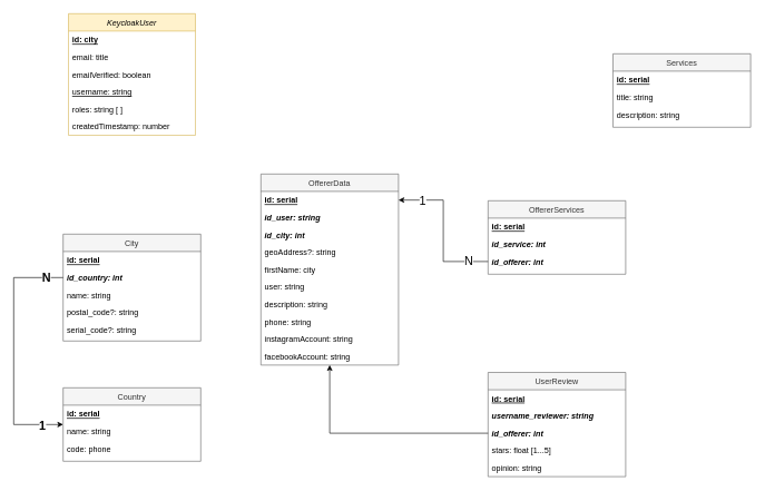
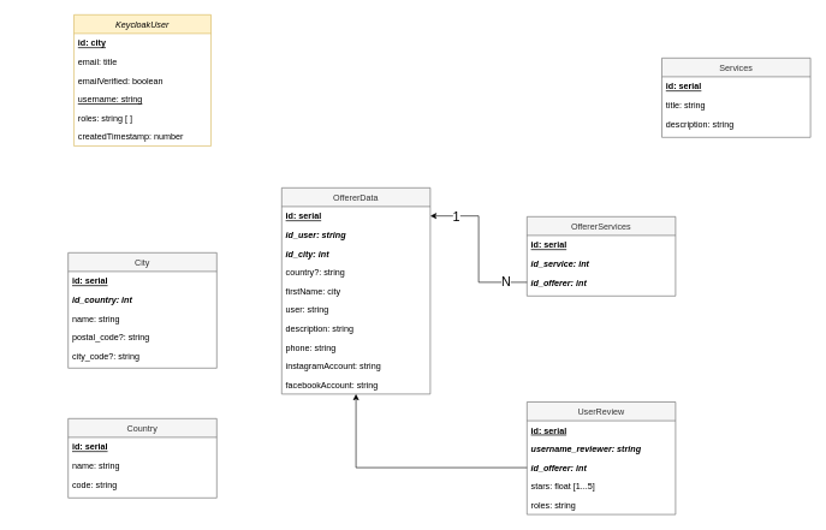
  <mxCell id="0" />
  <mxCell id="1" parent="0" />
  <mxCell id="2" value="KeycloakUser" style="swimlane;fontStyle=2;align=center;verticalAlign=top;childLayout=stackLayout;horizontal=1;startSize=26;horizontalStack=0;resizeParent=1;resizeLast=0;collapsible=1;marginBottom=0;rounded=0;shadow=0;strokeWidth=1;fillColor=#fff2cc;strokeColor=#d6b656;" parent="1" vertex="1"><mxGeometry x="102" y="20" width="190" height="182" as="geometry"><mxRectangle x="230" y="140" width="160" height="26" as="alternateBounds" /></mxGeometry></mxCell>
  <mxCell id="3" value="id: city" style="text;align=left;verticalAlign=top;spacingLeft=4;spacingRight=4;overflow=hidden;rotatable=0;points=[[0,0.5],[1,0.5]];portConstraint=eastwest;fontStyle=5" parent="2" vertex="1"><mxGeometry y="26" width="190" height="26" as="geometry" /></mxCell>
  <mxCell id="4" value="email: title" style="text;align=left;verticalAlign=top;spacingLeft=4;spacingRight=4;overflow=hidden;rotatable=0;points=[[0,0.5],[1,0.5]];portConstraint=eastwest;rounded=0;shadow=0;html=0;" parent="2" vertex="1"><mxGeometry y="52" width="190" height="26" as="geometry" /></mxCell>
  <mxCell id="5" value="emailVerified: boolean" style="text;align=left;verticalAlign=top;spacingLeft=4;spacingRight=4;overflow=hidden;rotatable=0;points=[[0,0.5],[1,0.5]];portConstraint=eastwest;rounded=0;shadow=0;html=0;" parent="2" vertex="1"><mxGeometry y="78" width="190" height="26" as="geometry" /></mxCell>
  <mxCell id="6" value="username: string" style="text;align=left;verticalAlign=top;spacingLeft=4;spacingRight=4;overflow=hidden;rotatable=0;points=[[0,0.5],[1,0.5]];portConstraint=eastwest;rounded=0;shadow=0;html=0;fontStyle=4" parent="2" vertex="1"><mxGeometry y="104" width="190" height="26" as="geometry" /></mxCell>
  <mxCell id="7" value="roles: string [ ]" style="text;align=left;verticalAlign=top;spacingLeft=4;spacingRight=4;overflow=hidden;rotatable=0;points=[[0,0.5],[1,0.5]];portConstraint=eastwest;rounded=0;shadow=0;html=0;" parent="2" vertex="1"><mxGeometry y="130" width="190" height="26" as="geometry" /></mxCell>
  <mxCell id="8" value="createdTimestamp: number" style="text;align=left;verticalAlign=top;spacingLeft=4;spacingRight=4;overflow=hidden;rotatable=0;points=[[0,0.5],[1,0.5]];portConstraint=eastwest;rounded=0;shadow=0;html=0;" parent="2" vertex="1"><mxGeometry y="156" width="190" height="26" as="geometry" /></mxCell>
  <mxCell id="9" value="Services" style="swimlane;fontStyle=0;align=center;verticalAlign=top;childLayout=stackLayout;horizontal=1;startSize=26;horizontalStack=0;resizeParent=1;resizeLast=0;collapsible=1;marginBottom=0;rounded=0;shadow=0;strokeWidth=1;fillColor=#f5f5f5;fontColor=#333333;strokeColor=#666666;" parent="1" vertex="1"><mxGeometry x="917" y="80" width="206" height="110" as="geometry"><mxRectangle x="130" y="380" width="160" height="26" as="alternateBounds" /></mxGeometry></mxCell>
  <mxCell id="10" value="id: serial" style="text;align=left;verticalAlign=top;spacingLeft=4;spacingRight=4;overflow=hidden;rotatable=0;points=[[0,0.5],[1,0.5]];portConstraint=eastwest;fontStyle=5" parent="9" vertex="1"><mxGeometry y="26" width="206" height="26" as="geometry" /></mxCell>
  <mxCell id="11" value="title: string" style="text;align=left;verticalAlign=top;spacingLeft=4;spacingRight=4;overflow=hidden;rotatable=0;points=[[0,0.5],[1,0.5]];portConstraint=eastwest;fontStyle=0" parent="9" vertex="1"><mxGeometry y="52" width="206" height="26" as="geometry" /></mxCell>
  <mxCell id="12" value="description: string" style="text;align=left;verticalAlign=top;spacingLeft=4;spacingRight=4;overflow=hidden;rotatable=0;points=[[0,0.5],[1,0.5]];portConstraint=eastwest;fontStyle=0" vertex="1" parent="9"><mxGeometry y="78" width="206" height="26" as="geometry" /></mxCell>
  <mxCell id="13" value="OffererData" style="swimlane;fontStyle=0;align=center;verticalAlign=top;childLayout=stackLayout;horizontal=1;startSize=26;horizontalStack=0;resizeParent=1;resizeLast=0;collapsible=1;marginBottom=0;rounded=0;shadow=0;strokeWidth=1;fillColor=#f5f5f5;fontColor=#333333;strokeColor=#666666;" vertex="1" parent="1"><mxGeometry x="390" y="260" width="206" height="286" as="geometry"><mxRectangle x="130" y="380" width="160" height="26" as="alternateBounds" /></mxGeometry></mxCell>
  <mxCell id="14" value="id: serial" style="text;align=left;verticalAlign=top;spacingLeft=4;spacingRight=4;overflow=hidden;rotatable=0;points=[[0,0.5],[1,0.5]];portConstraint=eastwest;fontStyle=5" vertex="1" parent="13"><mxGeometry y="26" width="206" height="26" as="geometry" /></mxCell>
  <mxCell id="15" value="id_user: string" style="text;align=left;verticalAlign=top;spacingLeft=4;spacingRight=4;overflow=hidden;rotatable=0;points=[[0,0.5],[1,0.5]];portConstraint=eastwest;fontStyle=3" vertex="1" parent="13"><mxGeometry y="52" width="206" height="26" as="geometry" /></mxCell>
  <mxCell id="16" value="id_city: int" style="text;align=left;verticalAlign=top;spacingLeft=4;spacingRight=4;overflow=hidden;rotatable=0;points=[[0,0.5],[1,0.5]];portConstraint=eastwest;fontStyle=3" vertex="1" parent="13"><mxGeometry y="78" width="206" height="26" as="geometry" /></mxCell>
- <mxCell id="17" value="geoAddress?: string" style="text;align=left;verticalAlign=top;spacingLeft=4;spacingRight=4;overflow=hidden;rotatable=0;points=[[0,0.5],[1,0.5]];portConstraint=eastwest;rounded=0;shadow=0;html=0;" vertex="1" parent="13"><mxGeometry y="104" width="206" height="26" as="geometry" /></mxCell>
+ <mxCell id="17" value="country?: string" style="text;align=left;verticalAlign=top;spacingLeft=4;spacingRight=4;overflow=hidden;rotatable=0;points=[[0,0.5],[1,0.5]];portConstraint=eastwest;rounded=0;shadow=0;html=0;" vertex="1" parent="13"><mxGeometry y="104" width="206" height="26" as="geometry" /></mxCell>
  <mxCell id="18" value="firstName: city" style="text;align=left;verticalAlign=top;spacingLeft=4;spacingRight=4;overflow=hidden;rotatable=0;points=[[0,0.5],[1,0.5]];portConstraint=eastwest;rounded=0;shadow=0;html=0;" vertex="1" parent="13"><mxGeometry y="130" width="206" height="26" as="geometry" /></mxCell>
  <mxCell id="19" value="user: string" style="text;align=left;verticalAlign=top;spacingLeft=4;spacingRight=4;overflow=hidden;rotatable=0;points=[[0,0.5],[1,0.5]];portConstraint=eastwest;rounded=0;shadow=0;html=0;" vertex="1" parent="13"><mxGeometry y="156" width="206" height="26" as="geometry" /></mxCell>
  <mxCell id="20" value="description: string" style="text;align=left;verticalAlign=top;spacingLeft=4;spacingRight=4;overflow=hidden;rotatable=0;points=[[0,0.5],[1,0.5]];portConstraint=eastwest;fontStyle=0" vertex="1" parent="13"><mxGeometry y="182" width="206" height="26" as="geometry" /></mxCell>
  <mxCell id="21" value="phone: string" style="text;align=left;verticalAlign=top;spacingLeft=4;spacingRight=4;overflow=hidden;rotatable=0;points=[[0,0.5],[1,0.5]];portConstraint=eastwest;fontStyle=0" vertex="1" parent="13"><mxGeometry y="208" width="206" height="26" as="geometry" /></mxCell>
  <mxCell id="22" value="instagramAccount: string" style="text;align=left;verticalAlign=top;spacingLeft=4;spacingRight=4;overflow=hidden;rotatable=0;points=[[0,0.5],[1,0.5]];portConstraint=eastwest;fontStyle=0" vertex="1" parent="13"><mxGeometry y="234" width="206" height="26" as="geometry" /></mxCell>
  <mxCell id="23" value="facebookAccount: string" style="text;align=left;verticalAlign=top;spacingLeft=4;spacingRight=4;overflow=hidden;rotatable=0;points=[[0,0.5],[1,0.5]];portConstraint=eastwest;fontStyle=0" vertex="1" parent="13"><mxGeometry y="260" width="206" height="26" as="geometry" /></mxCell>
  <mxCell id="24" value="City" style="swimlane;fontStyle=0;align=center;verticalAlign=top;childLayout=stackLayout;horizontal=1;startSize=26;horizontalStack=0;resizeParent=1;resizeLast=0;collapsible=1;marginBottom=0;rounded=0;shadow=0;strokeWidth=1;fillColor=#f5f5f5;fontColor=#333333;strokeColor=#666666;" vertex="1" parent="1"><mxGeometry x="94" y="350" width="206" height="160" as="geometry"><mxRectangle x="130" y="380" width="160" height="26" as="alternateBounds" /></mxGeometry></mxCell>
  <mxCell id="25" value="id: serial" style="text;align=left;verticalAlign=top;spacingLeft=4;spacingRight=4;overflow=hidden;rotatable=0;points=[[0,0.5],[1,0.5]];portConstraint=eastwest;fontStyle=5" vertex="1" parent="24"><mxGeometry y="26" width="206" height="26" as="geometry" /></mxCell>
  <mxCell id="26" value="id_country: int" style="text;align=left;verticalAlign=top;spacingLeft=4;spacingRight=4;overflow=hidden;rotatable=0;points=[[0,0.5],[1,0.5]];portConstraint=eastwest;fontStyle=3" vertex="1" parent="24"><mxGeometry y="52" width="206" height="26" as="geometry" /></mxCell>
  <mxCell id="27" value="name: string" style="text;align=left;verticalAlign=top;spacingLeft=4;spacingRight=4;overflow=hidden;rotatable=0;points=[[0,0.5],[1,0.5]];portConstraint=eastwest;rounded=0;shadow=0;html=0;" vertex="1" parent="24"><mxGeometry y="78" width="206" height="26" as="geometry" /></mxCell>
  <mxCell id="28" value="postal_code?: string" style="text;align=left;verticalAlign=top;spacingLeft=4;spacingRight=4;overflow=hidden;rotatable=0;points=[[0,0.5],[1,0.5]];portConstraint=eastwest;rounded=0;shadow=0;html=0;" vertex="1" parent="24"><mxGeometry y="104" width="206" height="26" as="geometry" /></mxCell>
- <mxCell id="29" value="serial_code?: string" style="text;align=left;verticalAlign=top;spacingLeft=4;spacingRight=4;overflow=hidden;rotatable=0;points=[[0,0.5],[1,0.5]];portConstraint=eastwest;fontStyle=0" vertex="1" parent="24"><mxGeometry y="130" width="206" height="26" as="geometry" /></mxCell>
+ <mxCell id="29" value="city_code?: string" style="text;align=left;verticalAlign=top;spacingLeft=4;spacingRight=4;overflow=hidden;rotatable=0;points=[[0,0.5],[1,0.5]];portConstraint=eastwest;fontStyle=0" vertex="1" parent="24"><mxGeometry y="130" width="206" height="26" as="geometry" /></mxCell>
  <mxCell id="30" value="Country" style="swimlane;fontStyle=0;align=center;verticalAlign=top;childLayout=stackLayout;horizontal=1;startSize=26;horizontalStack=0;resizeParent=1;resizeLast=0;collapsible=1;marginBottom=0;rounded=0;shadow=0;strokeWidth=1;fillColor=#f5f5f5;fontColor=#333333;strokeColor=#666666;" vertex="1" parent="1"><mxGeometry x="94" y="580" width="206" height="110" as="geometry"><mxRectangle x="130" y="380" width="160" height="26" as="alternateBounds" /></mxGeometry></mxCell>
  <mxCell id="31" value="id: serial" style="text;align=left;verticalAlign=top;spacingLeft=4;spacingRight=4;overflow=hidden;rotatable=0;points=[[0,0.5],[1,0.5]];portConstraint=eastwest;fontStyle=5" vertex="1" parent="30"><mxGeometry y="26" width="206" height="26" as="geometry" /></mxCell>
  <mxCell id="32" value="name: string" style="text;align=left;verticalAlign=top;spacingLeft=4;spacingRight=4;overflow=hidden;rotatable=0;points=[[0,0.5],[1,0.5]];portConstraint=eastwest;rounded=0;shadow=0;html=0;" vertex="1" parent="30"><mxGeometry y="52" width="206" height="26" as="geometry" /></mxCell>
- <mxCell id="33" value="code: phone" style="text;align=left;verticalAlign=top;spacingLeft=4;spacingRight=4;overflow=hidden;rotatable=0;points=[[0,0.5],[1,0.5]];portConstraint=eastwest;rounded=0;shadow=0;html=0;" vertex="1" parent="30"><mxGeometry y="78" width="206" height="26" as="geometry" /></mxCell>
- <mxCell id="34" style="edgeStyle=orthogonalEdgeStyle;rounded=0;orthogonalLoop=1;jettySize=auto;html=1;" edge="1" parent="1" source="26" target="30"><mxGeometry relative="1" as="geometry"><Array as="points"><mxPoint x="20" y="415" /><mxPoint x="20" y="635" /></Array></mxGeometry></mxCell>
- <mxCell id="35" value="N" style="edgeLabel;html=1;align=center;verticalAlign=middle;resizable=0;points=[];fontStyle=1;fontSize=18;" vertex="1" connectable="0" parent="34"><mxGeometry x="-0.849" y="4" relative="1" as="geometry"><mxPoint x="2" y="-5" as="offset" /></mxGeometry></mxCell>
- <mxCell id="36" value="1" style="edgeLabel;html=1;align=center;verticalAlign=middle;resizable=0;points=[];fontSize=18;fontFamily=Helvetica;fontColor=default;fontStyle=1" vertex="1" connectable="0" parent="34"><mxGeometry x="0.826" y="-2" relative="1" as="geometry"><mxPoint as="offset" /></mxGeometry></mxCell>
+ <mxCell id="33" value="code: string" style="text;align=left;verticalAlign=top;spacingLeft=4;spacingRight=4;overflow=hidden;rotatable=0;points=[[0,0.5],[1,0.5]];portConstraint=eastwest;rounded=0;shadow=0;html=0;" vertex="1" parent="30"><mxGeometry y="78" width="206" height="26" as="geometry" /></mxCell>
  <mxCell id="37" value="OffererServices" style="swimlane;fontStyle=0;align=center;verticalAlign=top;childLayout=stackLayout;horizontal=1;startSize=26;horizontalStack=0;resizeParent=1;resizeLast=0;collapsible=1;marginBottom=0;rounded=0;shadow=0;strokeWidth=1;fillColor=#f5f5f5;fontColor=#333333;strokeColor=#666666;" vertex="1" parent="1"><mxGeometry x="730" y="300" width="206" height="110" as="geometry"><mxRectangle x="130" y="380" width="160" height="26" as="alternateBounds" /></mxGeometry></mxCell>
  <mxCell id="38" value="id: serial" style="text;align=left;verticalAlign=top;spacingLeft=4;spacingRight=4;overflow=hidden;rotatable=0;points=[[0,0.5],[1,0.5]];portConstraint=eastwest;fontStyle=5" vertex="1" parent="37"><mxGeometry y="26" width="206" height="26" as="geometry" /></mxCell>
  <mxCell id="39" value="id_service: int" style="text;align=left;verticalAlign=top;spacingLeft=4;spacingRight=4;overflow=hidden;rotatable=0;points=[[0,0.5],[1,0.5]];portConstraint=eastwest;fontStyle=3" vertex="1" parent="37"><mxGeometry y="52" width="206" height="26" as="geometry" /></mxCell>
  <mxCell id="40" value="id_offerer: int" style="text;align=left;verticalAlign=top;spacingLeft=4;spacingRight=4;overflow=hidden;rotatable=0;points=[[0,0.5],[1,0.5]];portConstraint=eastwest;fontStyle=3" vertex="1" parent="37"><mxGeometry y="78" width="206" height="26" as="geometry" /></mxCell>
  <mxCell id="41" style="edgeStyle=orthogonalEdgeStyle;rounded=0;orthogonalLoop=1;jettySize=auto;html=1;fontFamily=Helvetica;fontSize=18;fontColor=default;" edge="1" parent="1" source="40" target="14"><mxGeometry relative="1" as="geometry" /></mxCell>
  <mxCell id="42" value="1" style="edgeLabel;html=1;align=center;verticalAlign=middle;resizable=0;points=[];fontSize=18;fontFamily=Helvetica;fontColor=default;" vertex="1" connectable="0" parent="41"><mxGeometry x="0.688" y="1" relative="1" as="geometry"><mxPoint as="offset" /></mxGeometry></mxCell>
  <mxCell id="43" value="N" style="edgeLabel;html=1;align=center;verticalAlign=middle;resizable=0;points=[];fontSize=18;fontFamily=Helvetica;fontColor=default;" vertex="1" connectable="0" parent="41"><mxGeometry x="-0.646" y="-3" relative="1" as="geometry"><mxPoint x="10" y="2" as="offset" /></mxGeometry></mxCell>
  <mxCell id="44" value="UserReview" style="swimlane;fontStyle=0;align=center;verticalAlign=top;childLayout=stackLayout;horizontal=1;startSize=26;horizontalStack=0;resizeParent=1;resizeLast=0;collapsible=1;marginBottom=0;rounded=0;shadow=0;strokeWidth=1;fillColor=#f5f5f5;fontColor=#333333;strokeColor=#666666;" vertex="1" parent="1"><mxGeometry x="730" y="557" width="206" height="156" as="geometry"><mxRectangle x="130" y="380" width="160" height="26" as="alternateBounds" /></mxGeometry></mxCell>
  <mxCell id="45" value="id: serial" style="text;align=left;verticalAlign=top;spacingLeft=4;spacingRight=4;overflow=hidden;rotatable=0;points=[[0,0.5],[1,0.5]];portConstraint=eastwest;fontStyle=5" vertex="1" parent="44"><mxGeometry y="26" width="206" height="26" as="geometry" /></mxCell>
  <mxCell id="46" value="username_reviewer: string" style="text;align=left;verticalAlign=top;spacingLeft=4;spacingRight=4;overflow=hidden;rotatable=0;points=[[0,0.5],[1,0.5]];portConstraint=eastwest;fontStyle=3" vertex="1" parent="44"><mxGeometry y="52" width="206" height="26" as="geometry" /></mxCell>
  <mxCell id="47" value="id_offerer: int" style="text;align=left;verticalAlign=top;spacingLeft=4;spacingRight=4;overflow=hidden;rotatable=0;points=[[0,0.5],[1,0.5]];portConstraint=eastwest;fontStyle=3" vertex="1" parent="44"><mxGeometry y="78" width="206" height="26" as="geometry" /></mxCell>
  <mxCell id="48" value="stars: float [1...5]" style="text;align=left;verticalAlign=top;spacingLeft=4;spacingRight=4;overflow=hidden;rotatable=0;points=[[0,0.5],[1,0.5]];portConstraint=eastwest;fontStyle=0" vertex="1" parent="44"><mxGeometry y="104" width="206" height="26" as="geometry" /></mxCell>
- <mxCell id="49" value="opinion: string" style="text;align=left;verticalAlign=top;spacingLeft=4;spacingRight=4;overflow=hidden;rotatable=0;points=[[0,0.5],[1,0.5]];portConstraint=eastwest;fontStyle=0" vertex="1" parent="44"><mxGeometry y="130" width="206" height="26" as="geometry" /></mxCell>
+ <mxCell id="49" value="roles: string" style="text;align=left;verticalAlign=top;spacingLeft=4;spacingRight=4;overflow=hidden;rotatable=0;points=[[0,0.5],[1,0.5]];portConstraint=eastwest;fontStyle=0" vertex="1" parent="44"><mxGeometry y="130" width="206" height="26" as="geometry" /></mxCell>
  <mxCell id="50" style="edgeStyle=orthogonalEdgeStyle;rounded=0;orthogonalLoop=1;jettySize=auto;html=1;fontFamily=Helvetica;fontSize=18;fontColor=default;" edge="1" parent="1" source="47" target="13"><mxGeometry relative="1" as="geometry" /></mxCell>
